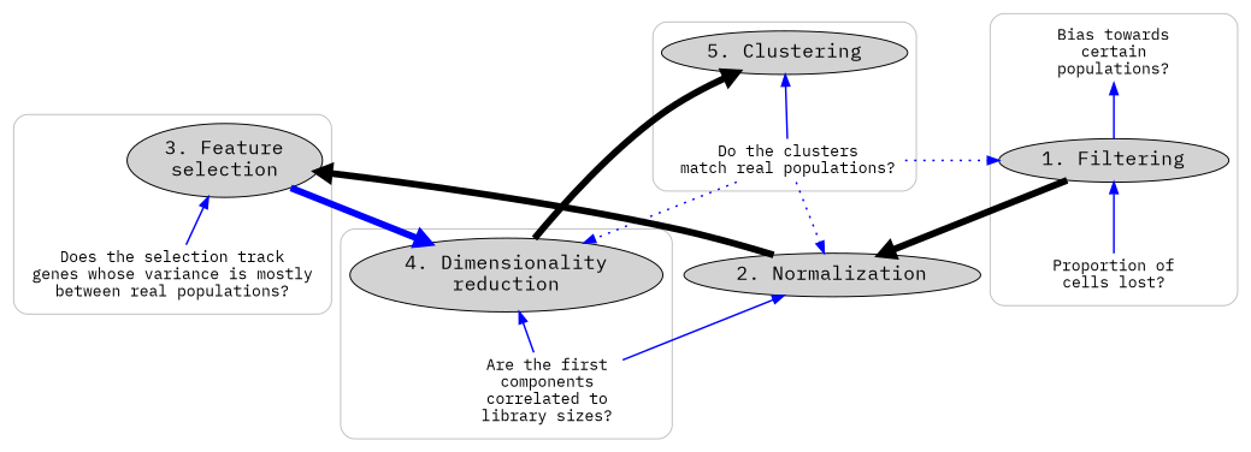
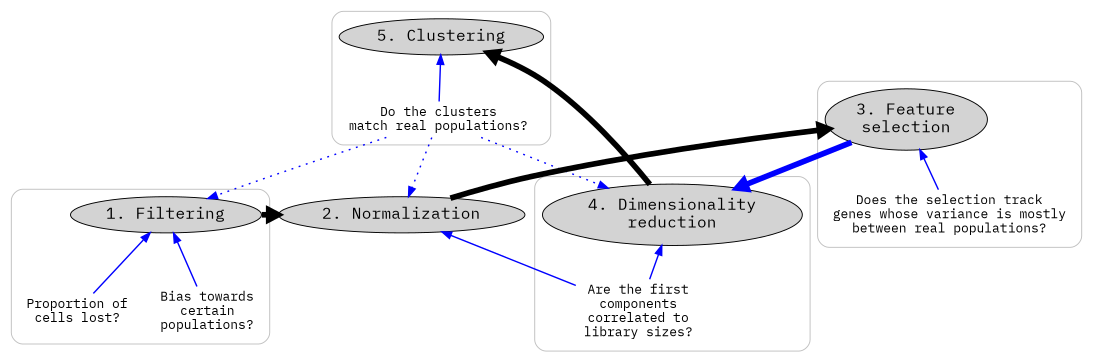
  digraph {
    fontname="IBM Plex Mono"
    node [fontname="IBM Plex Mono"]
    edge [color=blue dir=back fontname="IBM Plex Mono" penwidth=1.5]
    n1 [fillcolor=lightgrey fontsize=17 label="1. Filtering" style=filled]
    n2 [label="Proportion of\ncells lost?" shape=none]
    n3 [label="Bias towards\ncertain\npopulations?" shape=none]
    n4 [fillcolor=lightgrey fontsize=17 label="3. Feature\nselection" style=filled]
    n5 [label="Does the selection track\ngenes whose variance is mostly\nbetween real populations?" shape=none]
    n6 [fillcolor=lightgrey fontsize=17 label="4. Dimensionality\nreduction" style=filled]
    n7 [label="Are the first\ncomponents\ncorrelated to\nlibrary sizes?" shape=none]
    n8 [fillcolor=lightgrey fontsize=17 label="5. Clustering" style=filled]
    n9 [label="Do the clusters\nmatch real populations?" shape=none]
    n10 [fillcolor=lightgrey fontsize=17 label="2. Normalization" style=filled]
    subgraph cluster_1 {
      color=grey
      style=rounded
      n1
      n2
      n3
    }
    subgraph cluster_2 {
      color=grey
      style=rounded
      n4
      n5
    }
    subgraph cluster_3 {
      color=grey
      style=rounded
      n6
      n7
    }
    subgraph cluster_4 {
      color=grey
      style=rounded
      n8
      n9
    }
    n1 -> n2
-   n3 -> n1
+   n1 -> n3
    n1 -> n10 [penwidth=6 color="" dir=""]
    n4 -> n5
    n4 -> n6 [penwidth=6 dir=""]
    n6 -> n7
    n6 -> n8 [penwidth=6 color="" dir=""]
    n8 -> n9
    n9 -> n1 [dir=forward style=dotted]
    n9 -> n6 [dir=forward style=dotted]
    n9 -> n10 [dir=forward style=dotted]
    n10 -> n4 [penwidth=6 color="" dir=""]
    n10 -> n7
  }
